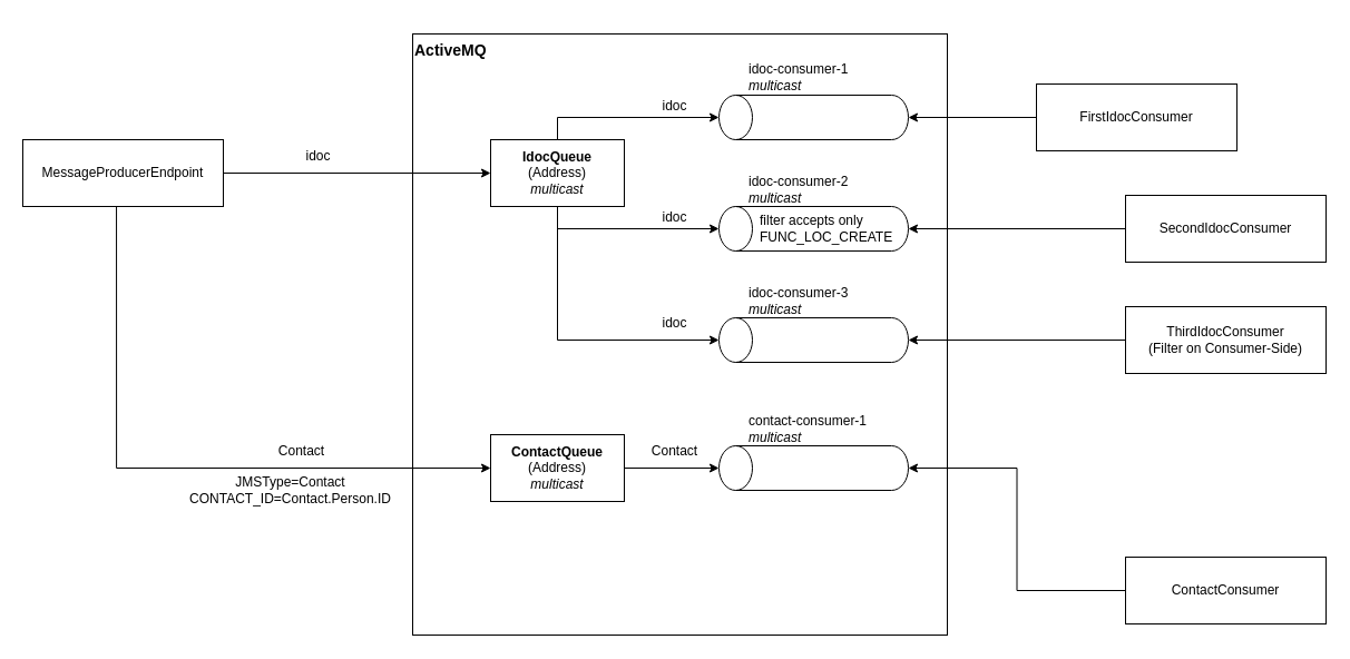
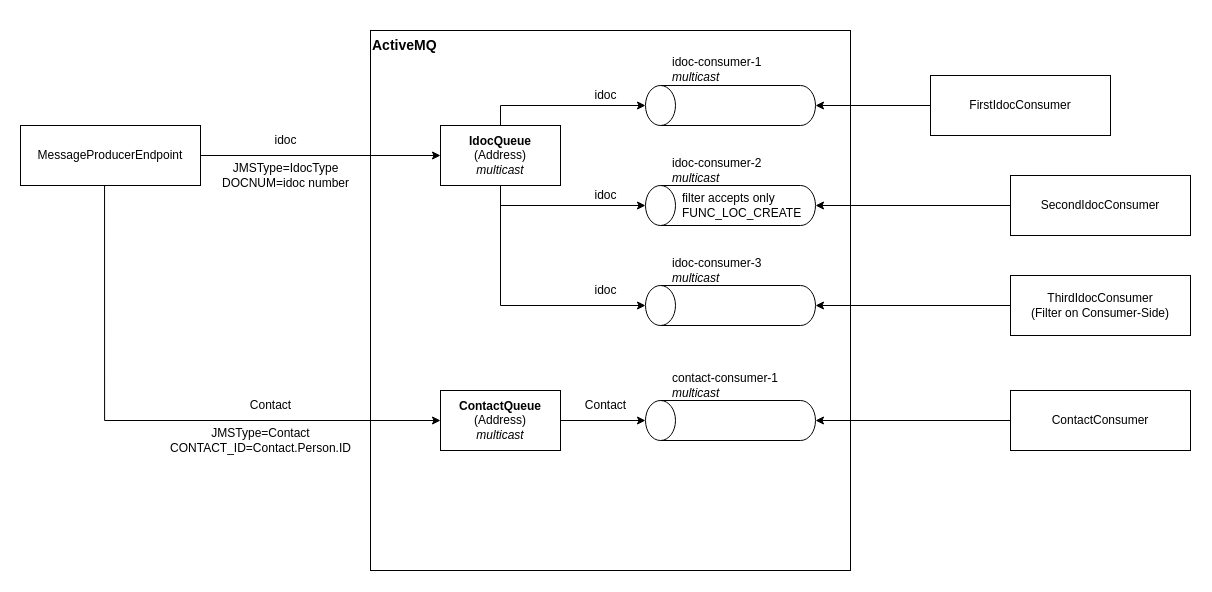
  <mxCell id="0" />
  <mxCell id="1" parent="0" />
  <mxCell id="2" value="ActiveMQ" style="rounded=0;whiteSpace=wrap;html=1;fontStyle=1;align=left;verticalAlign=top;fontSize=14;" parent="1" vertex="1"><mxGeometry x="370" y="30" width="480" height="540" as="geometry" /></mxCell>
  <mxCell id="3" value="" style="shape=cylinder3;whiteSpace=wrap;html=1;boundedLbl=1;backgroundOutline=1;size=15;rotation=-90;" parent="1" vertex="1"><mxGeometry x="710" y="20" width="40" height="170" as="geometry" /></mxCell>
  <mxCell id="4" value="idoc-consumer-1&lt;br&gt;&lt;div style=&quot;&quot;&gt;&lt;i style=&quot;background-color: initial;&quot;&gt;multicast&lt;/i&gt;&lt;/div&gt;" style="text;html=1;strokeColor=none;fillColor=none;align=left;verticalAlign=middle;whiteSpace=wrap;rounded=0;" parent="1" vertex="1"><mxGeometry x="670" y="54" width="160" height="30" as="geometry" /></mxCell>
  <mxCell id="5" value="" style="shape=cylinder3;whiteSpace=wrap;html=1;boundedLbl=1;backgroundOutline=1;size=15;rotation=-90;" parent="1" vertex="1"><mxGeometry x="710" y="120" width="40" height="170" as="geometry" /></mxCell>
  <mxCell id="6" value="idoc-consumer-2&lt;br&gt;&lt;div style=&quot;&quot;&gt;&lt;i style=&quot;background-color: initial;&quot;&gt;multicast&lt;/i&gt;&lt;/div&gt;" style="text;html=1;strokeColor=none;fillColor=none;align=left;verticalAlign=middle;whiteSpace=wrap;rounded=0;" parent="1" vertex="1"><mxGeometry x="670" y="155" width="160" height="30" as="geometry" /></mxCell>
  <mxCell id="7" style="edgeStyle=orthogonalEdgeStyle;rounded=0;orthogonalLoop=1;jettySize=auto;html=1;exitX=0.5;exitY=1;exitDx=0;exitDy=0;" parent="1" source="8" target="5" edge="1"><mxGeometry relative="1" as="geometry" /></mxCell>
  <mxCell id="8" value="&lt;b&gt;IdocQueue&lt;/b&gt;&lt;br&gt;(Address)&lt;br&gt;&lt;i&gt;multicast&lt;/i&gt;" style="rounded=0;whiteSpace=wrap;html=1;" parent="1" vertex="1"><mxGeometry x="440" y="125" width="120" height="60" as="geometry" /></mxCell>
  <mxCell id="9" style="edgeStyle=orthogonalEdgeStyle;rounded=0;orthogonalLoop=1;jettySize=auto;html=1;entryX=0.5;entryY=0;entryDx=0;entryDy=0;entryPerimeter=0;exitX=0.5;exitY=0;exitDx=0;exitDy=0;" parent="1" source="8" target="3" edge="1"><mxGeometry relative="1" as="geometry" /></mxCell>
  <mxCell id="10" style="edgeStyle=orthogonalEdgeStyle;rounded=0;orthogonalLoop=1;jettySize=auto;html=1;" parent="1" source="12" target="8" edge="1"><mxGeometry relative="1" as="geometry" /></mxCell>
  <mxCell id="11" style="edgeStyle=orthogonalEdgeStyle;rounded=0;orthogonalLoop=1;jettySize=auto;html=1;entryX=0;entryY=0.5;entryDx=0;entryDy=0;exitX=0.467;exitY=0.983;exitDx=0;exitDy=0;exitPerimeter=0;" edge="1" parent="1" source="12" target="29"><mxGeometry relative="1" as="geometry" /></mxCell>
  <mxCell id="12" value="&lt;span&gt;MessageProducerEndpoint&lt;/span&gt;" style="rounded=0;whiteSpace=wrap;html=1;fontStyle=0" parent="1" vertex="1"><mxGeometry x="20" y="125" width="180" height="60" as="geometry" /></mxCell>
  <mxCell id="13" value="idoc" style="text;html=1;align=center;verticalAlign=middle;resizable=0;points=[];autosize=1;strokeColor=none;fillColor=none;" parent="1" vertex="1"><mxGeometry x="260" y="125" width="50" height="30" as="geometry" /></mxCell>
  <mxCell id="14" value="idoc" style="text;html=1;align=center;verticalAlign=middle;resizable=0;points=[];autosize=1;strokeColor=none;fillColor=none;" parent="1" vertex="1"><mxGeometry x="580" y="80" width="50" height="30" as="geometry" /></mxCell>
  <mxCell id="15" value="idoc" style="text;html=1;align=center;verticalAlign=middle;resizable=0;points=[];autosize=1;strokeColor=none;fillColor=none;" parent="1" vertex="1"><mxGeometry x="580" y="180" width="50" height="30" as="geometry" /></mxCell>
  <mxCell id="16" value="&lt;span&gt;FirstIdocConsumer&lt;/span&gt;" style="rounded=0;whiteSpace=wrap;html=1;fontStyle=0" parent="1" vertex="1"><mxGeometry x="930" y="75" width="180" height="60" as="geometry" /></mxCell>
  <mxCell id="17" style="edgeStyle=orthogonalEdgeStyle;rounded=0;orthogonalLoop=1;jettySize=auto;html=1;entryX=0.5;entryY=1;entryDx=0;entryDy=0;entryPerimeter=0;" parent="1" source="16" target="3" edge="1"><mxGeometry relative="1" as="geometry" /></mxCell>
  <mxCell id="18" style="edgeStyle=orthogonalEdgeStyle;rounded=0;orthogonalLoop=1;jettySize=auto;html=1;" parent="1" source="19" target="5" edge="1"><mxGeometry relative="1" as="geometry" /></mxCell>
  <mxCell id="19" value="&lt;span&gt;SecondIdocConsumer&lt;/span&gt;" style="rounded=0;whiteSpace=wrap;html=1;fontStyle=0" parent="1" vertex="1"><mxGeometry x="1010" y="175" width="180" height="60" as="geometry" /></mxCell>
  <mxCell id="20" value="filter accepts only&lt;br&gt;FUNC_LOC_CREATE" style="text;html=1;align=left;verticalAlign=middle;resizable=0;points=[];autosize=1;strokeColor=none;fillColor=none;" parent="1" vertex="1"><mxGeometry x="680" y="185" width="140" height="40" as="geometry" /></mxCell>
  <mxCell id="21" value="idoc-consumer-3&lt;br&gt;&lt;i style=&quot;background-color: initial;&quot;&gt;multicast&lt;/i&gt;" style="text;html=1;strokeColor=none;fillColor=none;align=left;verticalAlign=middle;whiteSpace=wrap;rounded=0;" vertex="1" parent="1"><mxGeometry x="670" y="255" width="160" height="30" as="geometry" /></mxCell>
  <mxCell id="22" value="" style="shape=cylinder3;whiteSpace=wrap;html=1;boundedLbl=1;backgroundOutline=1;size=15;rotation=-90;" vertex="1" parent="1"><mxGeometry x="710" y="220" width="40" height="170" as="geometry" /></mxCell>
  <mxCell id="23" value="&lt;span&gt;ThirdIdocConsumer&lt;br&gt;(Filter on Consumer-Side)&lt;br&gt;&lt;/span&gt;" style="rounded=0;whiteSpace=wrap;html=1;fontStyle=0" vertex="1" parent="1"><mxGeometry x="1010" y="275" width="180" height="60" as="geometry" /></mxCell>
  <mxCell id="24" style="edgeStyle=orthogonalEdgeStyle;rounded=0;orthogonalLoop=1;jettySize=auto;html=1;entryX=0.5;entryY=1;entryDx=0;entryDy=0;entryPerimeter=0;" edge="1" parent="1" source="23" target="22"><mxGeometry relative="1" as="geometry" /></mxCell>
  <mxCell id="25" style="edgeStyle=orthogonalEdgeStyle;rounded=0;orthogonalLoop=1;jettySize=auto;html=1;entryX=0.5;entryY=0;entryDx=0;entryDy=0;entryPerimeter=0;exitX=0.5;exitY=1;exitDx=0;exitDy=0;" edge="1" parent="1" source="8" target="22"><mxGeometry relative="1" as="geometry" /></mxCell>
  <mxCell id="26" value="idoc" style="text;html=1;align=center;verticalAlign=middle;resizable=0;points=[];autosize=1;strokeColor=none;fillColor=none;" vertex="1" parent="1"><mxGeometry x="580" y="275" width="50" height="30" as="geometry" /></mxCell>
+ <mxCell id="27" value="JMSType=IdocType&lt;br&gt;DOCNUM=idoc number" style="text;html=1;align=center;verticalAlign=middle;resizable=0;points=[];autosize=1;strokeColor=none;fillColor=none;" vertex="1" parent="1"><mxGeometry x="210" y="155" width="150" height="40" as="geometry" /></mxCell>
  <mxCell id="28" style="edgeStyle=orthogonalEdgeStyle;rounded=0;orthogonalLoop=1;jettySize=auto;html=1;" edge="1" parent="1" source="29" target="30"><mxGeometry relative="1" as="geometry" /></mxCell>
  <mxCell id="29" value="&lt;b&gt;ContactQueue&lt;/b&gt;&lt;br&gt;(Address)&lt;br&gt;&lt;i&gt;multicast&lt;/i&gt;" style="rounded=0;whiteSpace=wrap;html=1;" vertex="1" parent="1"><mxGeometry x="440" y="390" width="120" height="60" as="geometry" /></mxCell>
  <mxCell id="30" value="" style="shape=cylinder3;whiteSpace=wrap;html=1;boundedLbl=1;backgroundOutline=1;size=15;rotation=-90;" vertex="1" parent="1"><mxGeometry x="710" y="335" width="40" height="170" as="geometry" /></mxCell>
- <mxCell id="31" value="&lt;span&gt;ContactConsumer&lt;br&gt;&lt;/span&gt;" style="rounded=0;whiteSpace=wrap;html=1;fontStyle=0" vertex="1" parent="1"><mxGeometry x="1010" y="500" width="180" height="60" as="geometry" /></mxCell>
+ <mxCell id="31" value="&lt;span&gt;ContactConsumer&lt;br&gt;&lt;/span&gt;" style="rounded=0;whiteSpace=wrap;html=1;fontStyle=0" vertex="1" parent="1"><mxGeometry x="1010" y="390" width="180" height="60" as="geometry" /></mxCell>
  <mxCell id="32" style="edgeStyle=orthogonalEdgeStyle;rounded=0;orthogonalLoop=1;jettySize=auto;html=1;entryX=0.5;entryY=1;entryDx=0;entryDy=0;entryPerimeter=0;" edge="1" parent="1" source="31" target="30"><mxGeometry relative="1" as="geometry" /></mxCell>
  <mxCell id="33" value="contact-consumer-1&lt;br&gt;&lt;i style=&quot;background-color: initial;&quot;&gt;multicast&lt;/i&gt;" style="text;html=1;strokeColor=none;fillColor=none;align=left;verticalAlign=middle;whiteSpace=wrap;rounded=0;" vertex="1" parent="1"><mxGeometry x="670" y="370" width="160" height="30" as="geometry" /></mxCell>
  <mxCell id="34" value="Contact" style="text;html=1;align=center;verticalAlign=middle;resizable=0;points=[];autosize=1;strokeColor=none;fillColor=none;" vertex="1" parent="1"><mxGeometry x="575" y="390" width="60" height="30" as="geometry" /></mxCell>
  <mxCell id="35" value="Contact" style="text;html=1;align=center;verticalAlign=middle;resizable=0;points=[];autosize=1;strokeColor=none;fillColor=none;" vertex="1" parent="1"><mxGeometry x="240" y="390" width="60" height="30" as="geometry" /></mxCell>
  <mxCell id="36" value="JMSType=Contact&lt;br&gt;CONTACT_ID=Contact.Person.ID" style="text;html=1;align=center;verticalAlign=middle;resizable=0;points=[];autosize=1;strokeColor=none;fillColor=none;" vertex="1" parent="1"><mxGeometry x="160" y="420" width="200" height="40" as="geometry" /></mxCell>
